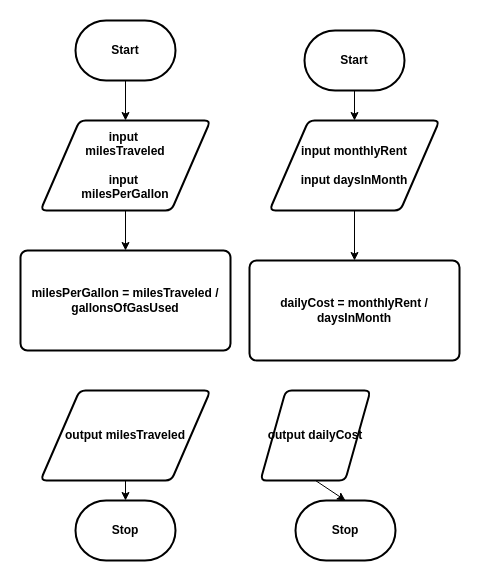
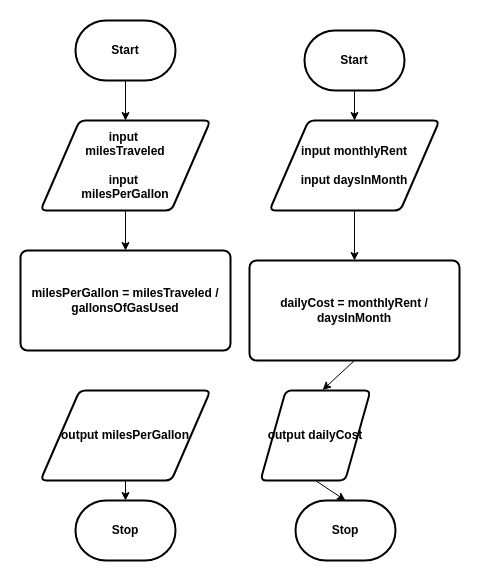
  <mxCell id="0" />
  <mxCell id="1" parent="0" />
  <mxCell id="2" value="&lt;b&gt;Start&lt;/b&gt;" style="strokeWidth=2;html=1;shape=mxgraph.flowchart.terminator;whiteSpace=wrap;" vertex="1" parent="1"><mxGeometry x="75" y="20" width="100" height="60" as="geometry" /></mxCell>
  <mxCell id="3" value="" style="html=1;labelBackgroundColor=#ffffff;endArrow=classic;endFill=1;endSize=6;jettySize=auto;orthogonalLoop=1;strokeWidth=1;fontSize=14;rounded=0;exitX=0.5;exitY=1;exitDx=0;exitDy=0;exitPerimeter=0;entryX=0.5;entryY=0;entryDx=0;entryDy=0;" edge="1" parent="1" source="2" target="4"><mxGeometry width="60" height="60" relative="1" as="geometry"><mxPoint x="40" y="180" as="sourcePoint" /><mxPoint x="125" y="106" as="targetPoint" /></mxGeometry></mxCell>
  <mxCell id="4" value="input&amp;nbsp;&lt;div&gt;milesTraveled&lt;div&gt;&lt;b&gt;&lt;br&gt;&lt;/b&gt;&lt;/div&gt;&lt;div&gt;&lt;b&gt;input&amp;nbsp;&lt;/b&gt;&lt;div style=&quot;font-weight: 400;&quot;&gt;&lt;b&gt;milesPerGallon&lt;/b&gt;&lt;/div&gt;&lt;/div&gt;&lt;/div&gt;" style="shape=parallelogram;html=1;strokeWidth=2;perimeter=parallelogramPerimeter;whiteSpace=wrap;rounded=1;arcSize=12;size=0.23;fontStyle=1" vertex="1" parent="1"><mxGeometry x="40" y="120" width="170" height="90" as="geometry" /></mxCell>
  <mxCell id="5" value="" style="endArrow=classic;html=1;rounded=0;exitX=0.5;exitY=1;exitDx=0;exitDy=0;" edge="1" parent="1" source="4"><mxGeometry width="50" height="50" relative="1" as="geometry"><mxPoint x="440" y="250" as="sourcePoint" /><mxPoint x="125" y="250" as="targetPoint" /></mxGeometry></mxCell>
  <mxCell id="6" value="&lt;b&gt;milesPerGallon = milesTraveled / gallonsOfGasUsed&lt;/b&gt;" style="rounded=1;whiteSpace=wrap;html=1;absoluteArcSize=1;arcSize=14;strokeWidth=2;" vertex="1" parent="1"><mxGeometry x="20" y="250" width="210" height="100" as="geometry" /></mxCell>
- <mxCell id="7" value="&lt;b&gt;output milesTraveled&lt;/b&gt;" style="shape=parallelogram;html=1;strokeWidth=2;perimeter=parallelogramPerimeter;whiteSpace=wrap;rounded=1;arcSize=12;size=0.23;" vertex="1" parent="1"><mxGeometry x="40" y="390" width="170" height="90" as="geometry" /></mxCell>
+ <mxCell id="7" value="&lt;b&gt;output milesPerGallon&lt;/b&gt;" style="shape=parallelogram;html=1;strokeWidth=2;perimeter=parallelogramPerimeter;whiteSpace=wrap;rounded=1;arcSize=12;size=0.23;" vertex="1" parent="1"><mxGeometry x="40" y="390" width="170" height="90" as="geometry" /></mxCell>
  <mxCell id="8" value="" style="endArrow=classic;html=1;rounded=0;exitX=0.5;exitY=1;exitDx=0;exitDy=0;" edge="1" parent="1" source="7"><mxGeometry width="50" height="50" relative="1" as="geometry"><mxPoint x="420" y="340" as="sourcePoint" /><mxPoint x="125" y="500" as="targetPoint" /></mxGeometry></mxCell>
  <mxCell id="9" value="&lt;b&gt;Stop&lt;/b&gt;" style="strokeWidth=2;html=1;shape=mxgraph.flowchart.terminator;whiteSpace=wrap;" vertex="1" parent="1"><mxGeometry x="75" y="500" width="100" height="60" as="geometry" /></mxCell>
  <mxCell id="10" value="&lt;b&gt;Start&lt;/b&gt;" style="strokeWidth=2;html=1;shape=mxgraph.flowchart.terminator;whiteSpace=wrap;" vertex="1" parent="1"><mxGeometry x="304" y="30" width="100" height="60" as="geometry" /></mxCell>
  <mxCell id="11" value="input monthlyRent&lt;div&gt;&lt;span style=&quot;color: rgba(0, 0, 0, 0); font-family: monospace; font-size: 0px; font-weight: 400; text-align: start; text-wrap: nowrap;&quot;&gt;%3CmxGraphModel%3E%3Croot%3E%3CmxCell%20id%3D%220%22%2F%3E%3CmxCell%20id%3D%221%22%20parent%3D%220%22%2F%3E%3CmxCell%20id%3D%222%22%20value%3D%22input%26amp%3Bnbsp%3B%26lt%3Bdiv%26gt%3BmilesTraveled%26lt%3Bdiv%26gt%3B%26lt%3Bb%26gt%3B%26lt%3Bbr%26gt%3B%26lt%3B%2Fb%26gt%3B%26lt%3B%2Fdiv%26gt%3B%26lt%3Bdiv%26gt%3B%26lt%3Bb%26gt%3Binput%26amp%3Bnbsp%3B%26lt%3B%2Fb%26gt%3B%26lt%3Bdiv%20style%3D%26quot%3Bfont-weight%3A%20400%3B%26quot%3B%26gt%3B%26lt%3Bb%26gt%3BgallonsOfGasUsed%26lt%3B%2Fb%26gt%3B%26lt%3B%2Fdiv%26gt%3B%26lt%3B%2Fdiv%26gt%3B%26lt%3B%2Fdiv%26gt%3B%22%20style%3D%22shape%3Dparallelogram%3Bhtml%3D1%3BstrokeWidth%3D2%3Bperimeter%3DparallelogramPerimeter%3BwhiteSpace%3Dwrap%3Brounded%3D1%3BarcSize%3D12%3Bsize%3D0.23%3BfontStyle%3D1%22%20vertex%3D%221%22%20parent%3D%221%22%3E%3CmxGeometry%20x%3D%22100%22%20y%3D%22200%22%20width%3D%22170%22%20height%3D%2290%22%20as%3D%22geometry%22%2F%3E%3C%2FmxCell%3E%3C%2Froot%3E%3C%2FmxGraphModel%3E&lt;/span&gt;&amp;nbsp;&lt;/div&gt;&lt;div&gt;input daysInMonth&lt;/div&gt;" style="shape=parallelogram;html=1;strokeWidth=2;perimeter=parallelogramPerimeter;whiteSpace=wrap;rounded=1;arcSize=12;size=0.23;fontStyle=1" vertex="1" parent="1"><mxGeometry x="269" y="120" width="170" height="90" as="geometry" /></mxCell>
  <mxCell id="12" value="&lt;b&gt;dailyCost = monthlyRent / daysInMonth&lt;/b&gt;" style="rounded=1;whiteSpace=wrap;html=1;absoluteArcSize=1;arcSize=14;strokeWidth=2;" vertex="1" parent="1"><mxGeometry x="249" y="260" width="210" height="100" as="geometry" /></mxCell>
  <mxCell id="13" value="" style="endArrow=classic;html=1;rounded=0;exitX=0.5;exitY=1;exitDx=0;exitDy=0;exitPerimeter=0;" edge="1" parent="1" source="10" target="11"><mxGeometry width="50" height="50" relative="1" as="geometry"><mxPoint x="440" y="340" as="sourcePoint" /><mxPoint x="490" y="290" as="targetPoint" /></mxGeometry></mxCell>
  <mxCell id="14" value="" style="endArrow=classic;html=1;rounded=0;exitX=0.5;exitY=1;exitDx=0;exitDy=0;entryX=0.5;entryY=0;entryDx=0;entryDy=0;" edge="1" parent="1" source="11" target="12"><mxGeometry width="50" height="50" relative="1" as="geometry"><mxPoint x="374" y="110" as="sourcePoint" /><mxPoint x="370" y="410" as="targetPoint" /></mxGeometry></mxCell>
  <mxCell id="15" value="&lt;b&gt;output dailyCost&lt;/b&gt;" style="shape=parallelogram;html=1;strokeWidth=2;perimeter=parallelogramPerimeter;whiteSpace=wrap;rounded=1;arcSize=12;size=0.23;" vertex="1" parent="1"><mxGeometry x="260" y="390" width="110" height="90" as="geometry" /></mxCell>
  <mxCell id="16" value="&lt;b&gt;Stop&lt;/b&gt;" style="strokeWidth=2;html=1;shape=mxgraph.flowchart.terminator;whiteSpace=wrap;" vertex="1" parent="1"><mxGeometry x="295" y="500" width="100" height="60" as="geometry" /></mxCell>
+ <mxCell id="17" value="" style="endArrow=classic;html=1;rounded=0;exitX=0.5;exitY=1;exitDx=0;exitDy=0;entryX=0.565;entryY=-0.006;entryDx=0;entryDy=0;entryPerimeter=0;" edge="1" parent="1" source="12" target="15"><mxGeometry width="50" height="50" relative="1" as="geometry"><mxPoint x="440" y="340" as="sourcePoint" /><mxPoint x="490" y="290" as="targetPoint" /></mxGeometry></mxCell>
  <mxCell id="18" value="" style="endArrow=classic;html=1;rounded=0;exitX=0.5;exitY=1;exitDx=0;exitDy=0;entryX=0.5;entryY=0;entryDx=0;entryDy=0;entryPerimeter=0;" edge="1" parent="1" source="15" target="16"><mxGeometry width="50" height="50" relative="1" as="geometry"><mxPoint x="440" y="340" as="sourcePoint" /><mxPoint x="490" y="290" as="targetPoint" /></mxGeometry></mxCell>
